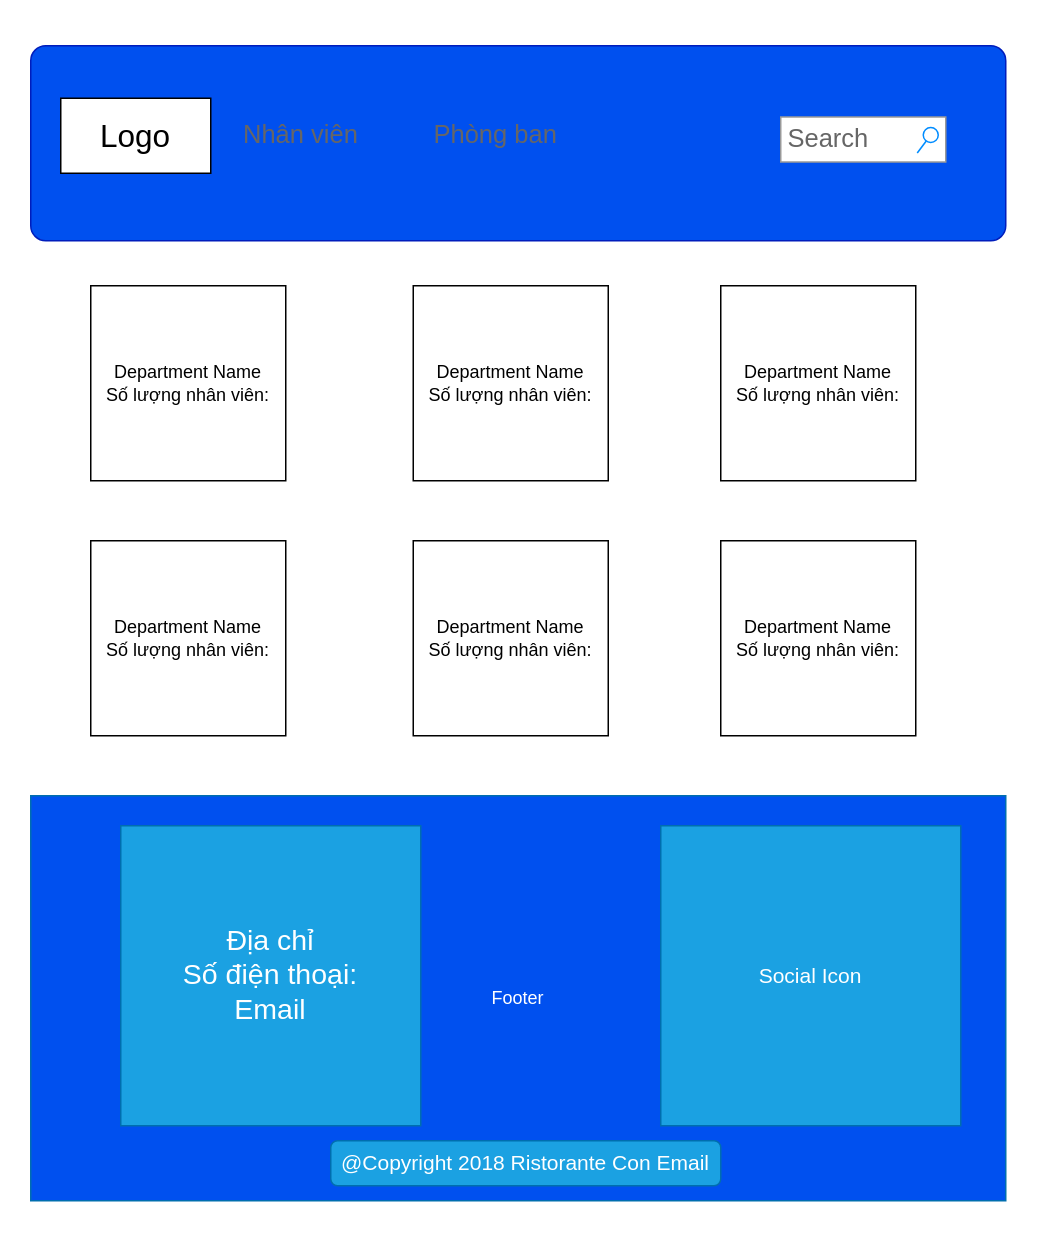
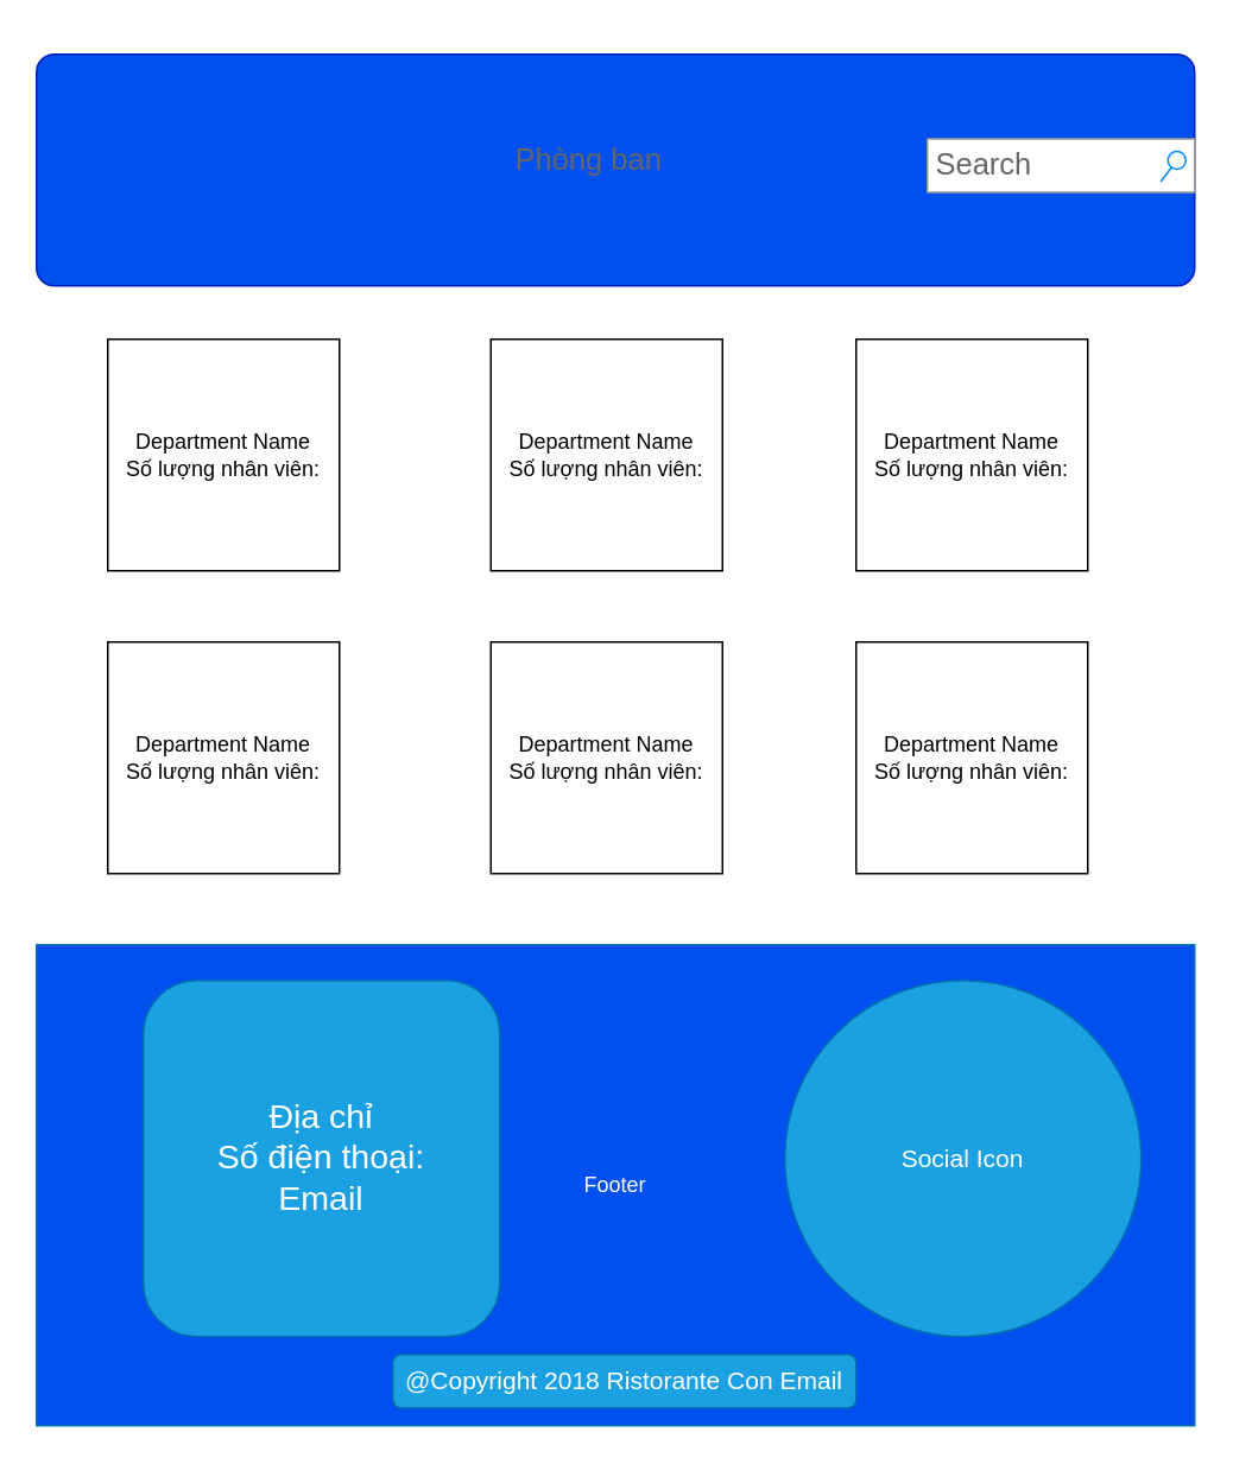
  <mxCell id="0" />
  <mxCell id="1" parent="0" />
  <mxCell id="2" value="Department Name&lt;br&gt;Số lượng nhân viên:" style="whiteSpace=wrap;html=1;aspect=fixed;" parent="1" vertex="1"><mxGeometry x="60" y="190" width="130" height="130" as="geometry" /></mxCell>
  <mxCell id="3" value="" style="shape=mxgraph.mockup.containers.marginRect;rectMarginTop=10;strokeColor=#001DBC;strokeWidth=1;dashed=0;rounded=1;arcSize=5;recursiveResize=0;fontSize=21;fillColor=#0050ef;fontColor=#ffffff;" parent="1" vertex="1"><mxGeometry x="20" y="20" width="650" height="140" as="geometry" /></mxCell>
- <mxCell id="4" value="&lt;font style=&quot;font-size: 21px&quot;&gt;Logo&lt;/font&gt;" style="rounded=0;whiteSpace=wrap;html=1;strokeWidth=1;" parent="3" vertex="1"><mxGeometry x="20" y="45" width="100" height="50" as="geometry" /></mxCell>
  <mxCell id="5" value="" style="strokeWidth=1;shadow=0;align=center;html=1;shape=mxgraph.mockup.forms.rrect;rSize=0;strokeColor=none;fontSize=21;fillColor=none;fontColor=#ffffff;autosize=1;" parent="3" vertex="1"><mxGeometry x="130" y="52.5" width="350" height="35" as="geometry" /></mxCell>
- <mxCell id="6" value="Nhân viên" style="strokeColor=inherit;fillColor=inherit;gradientColor=inherit;strokeWidth=1;shadow=0;dashed=0;align=left;html=1;shape=mxgraph.mockup.forms.rrect;rSize=0;fontSize=17;fontColor=#666666;" parent="5" vertex="1"><mxGeometry x="10" width="80" height="35" as="geometry" /></mxCell>
  <mxCell id="7" value="Phòng ban" style="strokeColor=inherit;fillColor=inherit;gradientColor=inherit;strokeWidth=1;shadow=0;dashed=0;align=left;html=1;shape=mxgraph.mockup.forms.rrect;rSize=0;fontSize=17;fontColor=#666666;" parent="5" vertex="1"><mxGeometry x="137.14" width="45.59" height="35" as="geometry" /></mxCell>
  <mxCell id="8" value="" style="strokeColor=inherit;fillColor=inherit;gradientColor=inherit;strokeWidth=1;shadow=0;dashed=0;align=center;html=1;shape=mxgraph.mockup.forms.rrect;rSize=0;fontSize=17;fontColor=#666666;" parent="5" vertex="1"><mxGeometry x="182.731" height="35" as="geometry" /></mxCell>
- <mxCell id="9" value="Search" style="strokeWidth=1;shadow=0;dashed=0;align=center;html=1;shape=mxgraph.mockup.forms.searchBox;strokeColor=#999999;mainText=;strokeColor2=#008cff;fontColor=#666666;fontSize=17;align=left;spacingLeft=3;" parent="3" vertex="1"><mxGeometry x="500" y="57.5" width="110" height="30" as="geometry" /></mxCell>
+ <mxCell id="9" value="Search" style="strokeWidth=1;shadow=0;dashed=0;align=center;html=1;shape=mxgraph.mockup.forms.searchBox;strokeColor=#999999;mainText=;strokeColor2=#008cff;fontColor=#666666;fontSize=17;align=left;spacingLeft=3;" parent="3" vertex="1"><mxGeometry x="500" y="57.5" width="150" height="30" as="geometry" /></mxCell>
  <mxCell id="10" value="Footer" style="rounded=0;whiteSpace=wrap;html=1;fillColor=#0050ef;fontColor=#ffffff;strokeColor=#006EAF;" vertex="1" parent="1"><mxGeometry x="20" y="530" width="650" height="270" as="geometry" /></mxCell>
- <mxCell id="11" value="Social Icon" style="whiteSpace=wrap;html=1;aspect=fixed;fontSize=14;fontColor=#ffffff;fillColor=#1ba1e2;strokeColor=#006EAF;" vertex="1" parent="1"><mxGeometry x="440" y="550" width="200" height="200" as="geometry" /></mxCell>
+ <mxCell id="11" value="Social Icon" style="ellipse;whiteSpace=wrap;html=1;aspect=fixed;fontSize=14;fontColor=#ffffff;fillColor=#1ba1e2;strokeColor=#006EAF;" vertex="1" parent="1"><mxGeometry x="440" y="550" width="200" height="200" as="geometry" /></mxCell>
  <mxCell id="12" value="@Copyright 2018 Ristorante Con Email" style="rounded=1;whiteSpace=wrap;html=1;fontSize=14;fontColor=#ffffff;fillColor=#1ba1e2;strokeColor=#006EAF;" vertex="1" parent="1"><mxGeometry x="220" y="760" width="260" height="30" as="geometry" /></mxCell>
- <mxCell id="13" value="&lt;font style=&quot;font-size: 19px&quot;&gt;Địa chỉ&lt;br&gt;Số điện thoại:&lt;br&gt;Email&lt;br&gt;&lt;/font&gt;" style="whiteSpace=wrap;html=1;aspect=fixed;fontSize=14;fontColor=#ffffff;align=center;fillColor=#1ba1e2;strokeColor=#006EAF;" vertex="1" parent="1"><mxGeometry x="80" y="550" width="200" height="200" as="geometry" /></mxCell>
+ <mxCell id="13" value="&lt;font style=&quot;font-size: 19px&quot;&gt;Địa chỉ&lt;br&gt;Số điện thoại:&lt;br&gt;Email&lt;br&gt;&lt;/font&gt;" style="whiteSpace=wrap;html=1;aspect=fixed;fontSize=14;fontColor=#ffffff;align=center;fillColor=#1ba1e2;strokeColor=#006EAF;rounded=1;" vertex="1" parent="1"><mxGeometry x="80" y="550" width="200" height="200" as="geometry" /></mxCell>
  <mxCell id="14" value="Department Name&lt;br&gt;Số lượng nhân viên:" style="whiteSpace=wrap;html=1;aspect=fixed;" vertex="1" parent="1"><mxGeometry x="275" y="190" width="130" height="130" as="geometry" /></mxCell>
  <mxCell id="15" value="Department Name&lt;br&gt;Số lượng nhân viên:" style="whiteSpace=wrap;html=1;aspect=fixed;" vertex="1" parent="1"><mxGeometry x="480" y="190" width="130" height="130" as="geometry" /></mxCell>
  <mxCell id="16" value="Department Name&lt;br&gt;Số lượng nhân viên:" style="whiteSpace=wrap;html=1;aspect=fixed;" vertex="1" parent="1"><mxGeometry x="60" y="360" width="130" height="130" as="geometry" /></mxCell>
  <mxCell id="17" value="Department Name&lt;br&gt;Số lượng nhân viên:" style="whiteSpace=wrap;html=1;aspect=fixed;" vertex="1" parent="1"><mxGeometry x="275" y="360" width="130" height="130" as="geometry" /></mxCell>
  <mxCell id="18" value="Department Name&lt;br&gt;Số lượng nhân viên:" style="whiteSpace=wrap;html=1;aspect=fixed;" vertex="1" parent="1"><mxGeometry x="480" y="360" width="130" height="130" as="geometry" /></mxCell>
